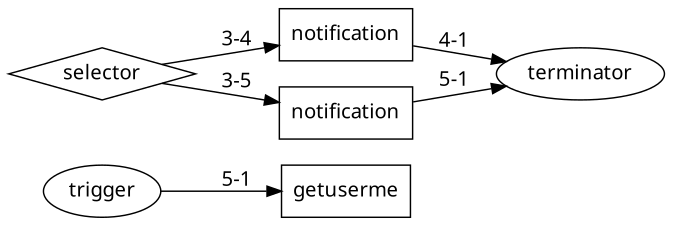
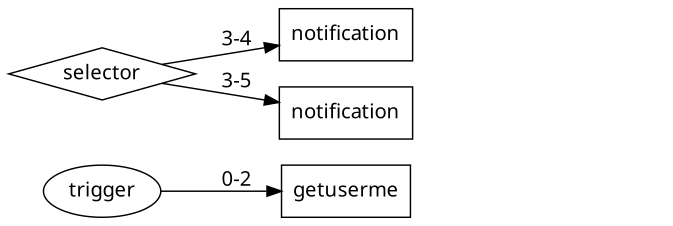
  digraph {
    fontname="Noto Sans"
    rankdir=LR
    node [fontname="Noto Sans" shape=box]
    edge [fontname="Noto Sans"]
    n1 [label=trigger shape=oval]
    n2 [label=getuserme]
    n3 [label=selector shape=diamond]
    n4 [label=notification]
    n5 [label=notification]
-   n6 [label=terminator shape=oval]
-   n1 -> n2 [label="5-1"]
+   n1 -> n2 [label="0-2"]
    n3 -> n4 [label="3-4"]
    n3 -> n5 [label="3-5"]
-   n4 -> n6 [label="4-1"]
-   n5 -> n6 [label="5-1"]
  }
